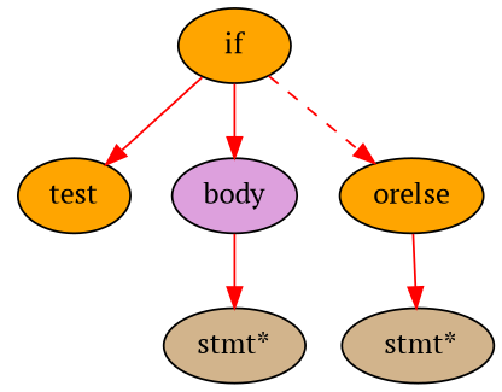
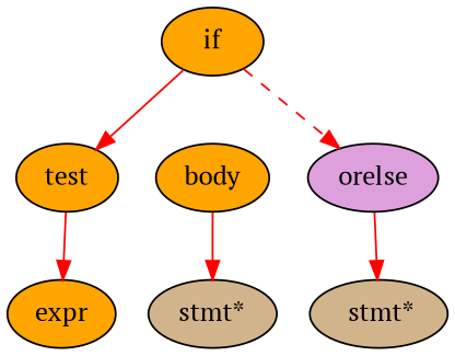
  digraph {
    fontname="PT Serif"
    node [fillcolor=orange fontname="PT Serif" style=filled]
    edge [color=red fontname="PT Serif" style=solid]
    if
    test
-   body [fillcolor=plum]
-   orelse
+   body
+   orelse [fillcolor=plum]
+   expr
    "stmt*" [fillcolor=tan]
    " stmt*" [fillcolor=tan]
    if -> test
-   if -> body
    if -> orelse [style=dashed]
+   test -> expr
    body -> "stmt*"
    orelse -> " stmt*"
  }
